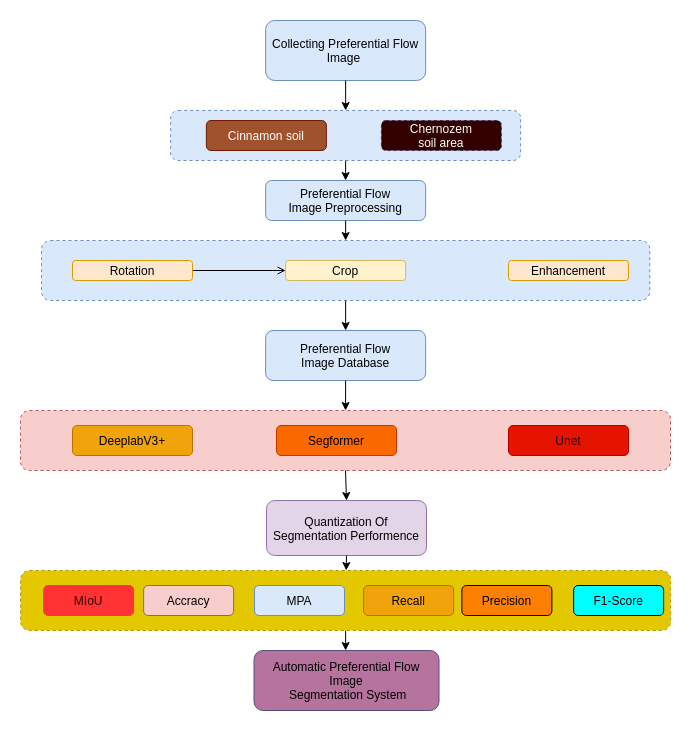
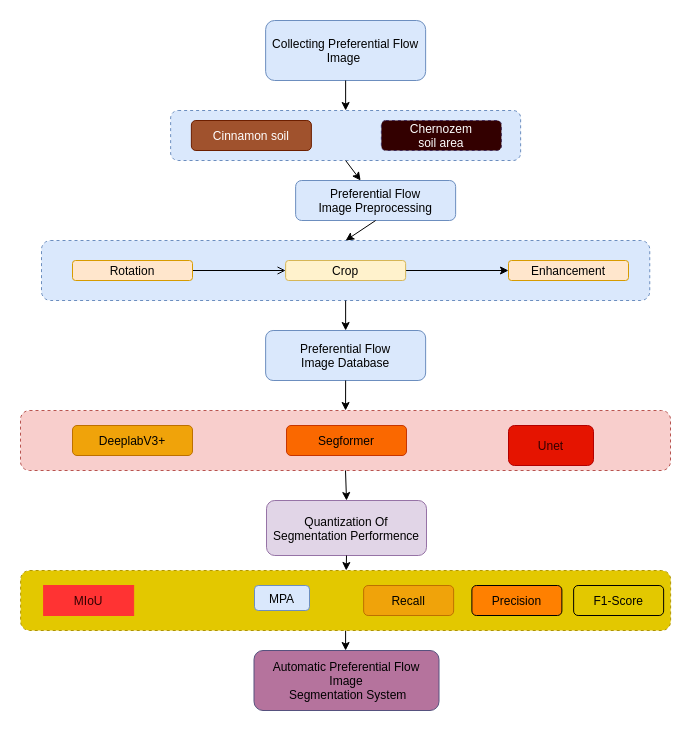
  <mxCell id="0" />
  <mxCell id="1" parent="0" />
  <mxCell id="2" value="" style="rounded=1;dashed=1;fillColor=#dae8fc;strokeColor=#6c8ebf;" parent="1" vertex="1"><mxGeometry x="41.01" y="240" width="608.25" height="60" as="geometry" /></mxCell>
  <mxCell id="3" value="" style="edgeStyle=orthogonalEdgeStyle;rounded=0;orthogonalLoop=1;jettySize=auto;endArrow=open;" parent="1" source="4" target="6" edge="1"><mxGeometry relative="1" as="geometry" /></mxCell>
  <mxCell id="4" value="Rotation" style="rounded=1;fillColor=#ffe6cc;strokeColor=#d79b00;" parent="1" vertex="1"><mxGeometry x="72.01" y="260" width="120" height="20" as="geometry" /></mxCell>
+ <mxCell id="5" value="" style="edgeStyle=orthogonalEdgeStyle;rounded=0;orthogonalLoop=1;jettySize=auto;" parent="1" source="6" target="7" edge="1"><mxGeometry relative="1" as="geometry" /></mxCell>
  <mxCell id="6" value="Crop" style="rounded=1;fillColor=#fff2cc;strokeColor=#d6b656;" parent="1" vertex="1"><mxGeometry x="285.13" y="260" width="120" height="20" as="geometry" /></mxCell>
  <mxCell id="7" value="Enhancement" style="rounded=1;fillColor=#ffe6cc;strokeColor=#d79b00;" parent="1" vertex="1"><mxGeometry x="508.01" y="260" width="120" height="20" as="geometry" /></mxCell>
  <mxCell id="8" value="Preferential Flow &#10;Image Database" style="rounded=1;fillColor=#dae8fc;strokeColor=#6c8ebf;" parent="1" vertex="1"><mxGeometry x="265.14" y="330" width="160" height="50" as="geometry" /></mxCell>
  <mxCell id="9" value="" style="rounded=1;dashed=1;fillColor=#f8cecc;strokeColor=#b85450;" parent="1" vertex="1"><mxGeometry x="20" y="410" width="650" height="60" as="geometry" /></mxCell>
  <mxCell id="10" value="DeeplabV3+" style="rounded=1;fillColor=#f0a30a;fontColor=#000000;strokeColor=#BD7000;" parent="1" vertex="1"><mxGeometry x="72.01" y="425" width="120" height="30" as="geometry" /></mxCell>
- <mxCell id="11" value="Segformer" style="rounded=1;fillColor=#fa6800;fontColor=#000000;strokeColor=#C73500;" parent="1" vertex="1"><mxGeometry x="276.01" y="425" width="120" height="30" as="geometry" /></mxCell>
- <mxCell id="12" value="Unet" style="rounded=1;fillColor=#e51400;fontColor=#330000;strokeColor=#B20000;" parent="1" vertex="1"><mxGeometry x="508.01" y="425" width="120" height="30" as="geometry" /></mxCell>
+ <mxCell id="11" value="Segformer" style="rounded=1;fillColor=#fa6800;fontColor=#000000;strokeColor=#C73500;" parent="1" vertex="1"><mxGeometry x="286.01" y="425" width="120" height="30" as="geometry" /></mxCell>
+ <mxCell id="12" value="Unet" style="rounded=1;fillColor=#e51400;fontColor=#330000;strokeColor=#B20000;" parent="1" vertex="1"><mxGeometry x="508.01" y="425" width="85" height="40" as="geometry" /></mxCell>
  <mxCell id="13" value="" style="edgeStyle=orthogonalEdgeStyle;rounded=0;orthogonalLoop=1;jettySize=auto;" parent="1" source="14" target="24" edge="1"><mxGeometry relative="1" as="geometry" /></mxCell>
  <mxCell id="14" value="" style="rounded=1;dashed=1;fillColor=#e3c800;fontColor=#000000;strokeColor=#B09500;" parent="1" vertex="1"><mxGeometry x="20.13" y="570" width="650" height="60" as="geometry" /></mxCell>
- <mxCell id="15" value="Preferential Flow &#10;Image Preprocessing" style="rounded=1;fillColor=#dae8fc;strokeColor=#6c8ebf;" parent="1" vertex="1"><mxGeometry x="265.13" y="180" width="160" height="40" as="geometry" /></mxCell>
+ <mxCell id="15" value="Preferential Flow &#10;Image Preprocessing" style="rounded=1;fillColor=#dae8fc;strokeColor=#6c8ebf;" parent="1" vertex="1"><mxGeometry x="295.13" y="180" width="160" height="40" as="geometry" /></mxCell>
  <mxCell id="16" value="Quantization Of &#10;Segmentation Performence" style="rounded=1;fillColor=#e1d5e7;strokeColor=#9673a6;" parent="1" vertex="1"><mxGeometry x="266.01" y="500" width="160" height="55" as="geometry" /></mxCell>
- <mxCell id="17" value="MIoU" style="rounded=1;fillColor=#FF3333;strokeColor=#FF3333;fontColor=#330000;labelBorderColor=none;" parent="1" vertex="1"><mxGeometry x="43.14" y="585" width="90" height="30" as="geometry" /></mxCell>
- <mxCell id="18" value="Accracy" style="rounded=1;fillColor=#f8cecc;strokeColor=#b85450;" parent="1" vertex="1"><mxGeometry x="143.14" y="585" width="90" height="30" as="geometry" /></mxCell>
- <mxCell id="19" value="MPA" style="rounded=1;fillColor=#dae8fc;strokeColor=#6c8ebf;" parent="1" vertex="1"><mxGeometry x="254" y="585" width="90" height="30" as="geometry" /></mxCell>
+ <mxCell id="17" value="MIoU" style="fillColor=#FF3333;strokeColor=#FF3333;fontColor=#330000;labelBorderColor=none;rounded=0;" parent="1" vertex="1"><mxGeometry x="43.14" y="585" width="90" height="30" as="geometry" /></mxCell>
+ <mxCell id="19" value="MPA" style="rounded=1;fillColor=#dae8fc;strokeColor=#6c8ebf;" parent="1" vertex="1"><mxGeometry x="254" y="585" width="55" height="25" as="geometry" /></mxCell>
  <mxCell id="20" value="Recall" style="rounded=1;fillColor=#f0a30a;fontColor=#000000;strokeColor=#BD7000;" parent="1" vertex="1"><mxGeometry x="363.14" y="585" width="90" height="30" as="geometry" /></mxCell>
- <mxCell id="21" value="Precision" style="rounded=1;fillColor=#FF8000;" parent="1" vertex="1"><mxGeometry x="461.39" y="585" width="90" height="30" as="geometry" /></mxCell>
- <mxCell id="22" value="F1-Score" style="rounded=1;fillColor=#00FFFF;" parent="1" vertex="1"><mxGeometry x="573.14" y="585" width="90" height="30" as="geometry" /></mxCell>
+ <mxCell id="21" value="Precision" style="rounded=1;fillColor=#FF8000;" parent="1" vertex="1"><mxGeometry x="471.39" y="585" width="90" height="30" as="geometry" /></mxCell>
+ <mxCell id="22" value="F1-Score" style="rounded=1;fillColor=#e3c800;" parent="1" vertex="1"><mxGeometry x="573.14" y="585" width="90" height="30" as="geometry" /></mxCell>
  <mxCell id="23" value="" style="edgeStyle=orthogonalEdgeStyle;rounded=0;orthogonalLoop=1;jettySize=auto;exitX=0.5;exitY=1;exitDx=0;exitDy=0;" parent="1" source="22" target="22" edge="1"><mxGeometry relative="1" as="geometry" /></mxCell>
  <mxCell id="24" value="Automatic Preferential Flow &#10;Image&#10; Segmentation System" style="rounded=1;fillColor=#B5739D;strokeColor=#56517e;" parent="1" vertex="1"><mxGeometry x="253.51" y="650" width="185" height="60" as="geometry" /></mxCell>
  <mxCell id="25" value="Collecting Preferential Flow &#10;Image " style="rounded=1;fillColor=#dae8fc;strokeColor=#6c8ebf;" parent="1" vertex="1"><mxGeometry x="265.14" y="20" width="160" height="60" as="geometry" /></mxCell>
  <mxCell id="26" value="" style="rounded=1;dashed=1;fillColor=#dae8fc;strokeColor=#6c8ebf;" parent="1" vertex="1"><mxGeometry x="170.14" y="110" width="350" height="50" as="geometry" /></mxCell>
- <mxCell id="27" value="Cinnamon soil" style="rounded=1;fillColor=#a0522d;strokeColor=#6D1F00;fontColor=#ffffff;" parent="1" vertex="1"><mxGeometry x="205.88" y="120" width="120" height="30" as="geometry" /></mxCell>
+ <mxCell id="27" value="Cinnamon soil" style="rounded=1;fillColor=#a0522d;strokeColor=#6D1F00;fontColor=#ffffff;" parent="1" vertex="1"><mxGeometry x="190.88" y="120" width="120" height="30" as="geometry" /></mxCell>
  <mxCell id="28" value="Chernozem&#10;soil area" style="rounded=1;fillColor=#330000;fontColor=#ffffff;strokeColor=#432D57;dashed=1;" parent="1" vertex="1"><mxGeometry x="380.88" y="120" width="120" height="30" as="geometry" /></mxCell>
  <mxCell id="29" value="" style="endArrow=classic;rounded=0;exitX=0.5;exitY=1;exitDx=0;exitDy=0;" parent="1" source="26" target="15" edge="1"><mxGeometry width="50" height="50" relative="1" as="geometry"><mxPoint x="372.01" y="310" as="sourcePoint" /><mxPoint x="422.01" y="260" as="targetPoint" /></mxGeometry></mxCell>
  <mxCell id="30" value="" style="endArrow=classic;rounded=0;exitX=0.5;exitY=1;exitDx=0;exitDy=0;" parent="1" source="2" target="8" edge="1"><mxGeometry width="50" height="50" relative="1" as="geometry"><mxPoint x="372.01" y="600" as="sourcePoint" /><mxPoint x="422.01" y="550" as="targetPoint" /></mxGeometry></mxCell>
  <mxCell id="31" value="" style="endArrow=classic;rounded=0;exitX=0.5;exitY=1;exitDx=0;exitDy=0;entryX=0.5;entryY=0;entryDx=0;entryDy=0;" parent="1" source="9" target="16" edge="1"><mxGeometry width="50" height="50" relative="1" as="geometry"><mxPoint x="371.87" y="490" as="sourcePoint" /><mxPoint x="421.87" y="440" as="targetPoint" /></mxGeometry></mxCell>
  <mxCell id="32" value="" style="endArrow=classic;rounded=0;exitX=0.5;exitY=1;exitDx=0;exitDy=0;entryX=0.5;entryY=0;entryDx=0;entryDy=0;" parent="1" source="15" target="2" edge="1"><mxGeometry width="50" height="50" relative="1" as="geometry"><mxPoint x="322.01" y="310" as="sourcePoint" /><mxPoint x="372.01" y="260" as="targetPoint" /></mxGeometry></mxCell>
  <mxCell id="33" value="" style="endArrow=classic;rounded=0;exitX=0.5;exitY=1;exitDx=0;exitDy=0;entryX=0.5;entryY=0;entryDx=0;entryDy=0;" parent="1" source="25" target="26" edge="1"><mxGeometry width="50" height="50" relative="1" as="geometry"><mxPoint x="440.88" y="180" as="sourcePoint" /><mxPoint x="490.88" y="130" as="targetPoint" /></mxGeometry></mxCell>
  <mxCell id="34" value="" style="endArrow=classic;rounded=0;exitX=0.5;exitY=1;exitDx=0;exitDy=0;" parent="1" source="8" target="9" edge="1"><mxGeometry width="50" height="50" relative="1" as="geometry"><mxPoint x="410" y="450" as="sourcePoint" /><mxPoint x="460" y="400" as="targetPoint" /></mxGeometry></mxCell>
  <mxCell id="35" value="" style="endArrow=classic;rounded=0;exitX=0.5;exitY=1;exitDx=0;exitDy=0;" parent="1" source="16" target="14" edge="1"><mxGeometry width="50" height="50" relative="1" as="geometry"><mxPoint x="360" y="570" as="sourcePoint" /><mxPoint x="410" y="520" as="targetPoint" /></mxGeometry></mxCell>
